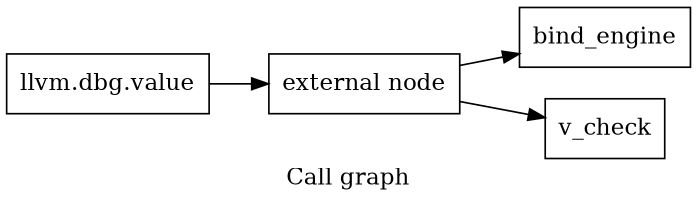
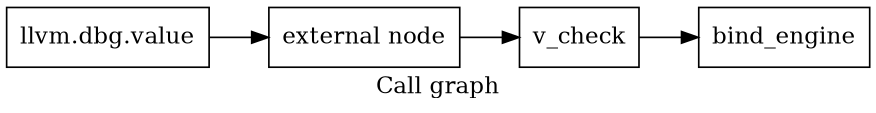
  digraph {
    label="Call graph"
    rankdir=LR
    node [shape=record]
    n1 [label="{external node}"]
    n2 [label="{bind_engine}"]
    n3 [label="{v_check}"]
    n4 [label="{llvm.dbg.value}"]
-   n1 -> n2
+   n3 -> n2
    n1 -> n3
    n4 -> n1
  }
